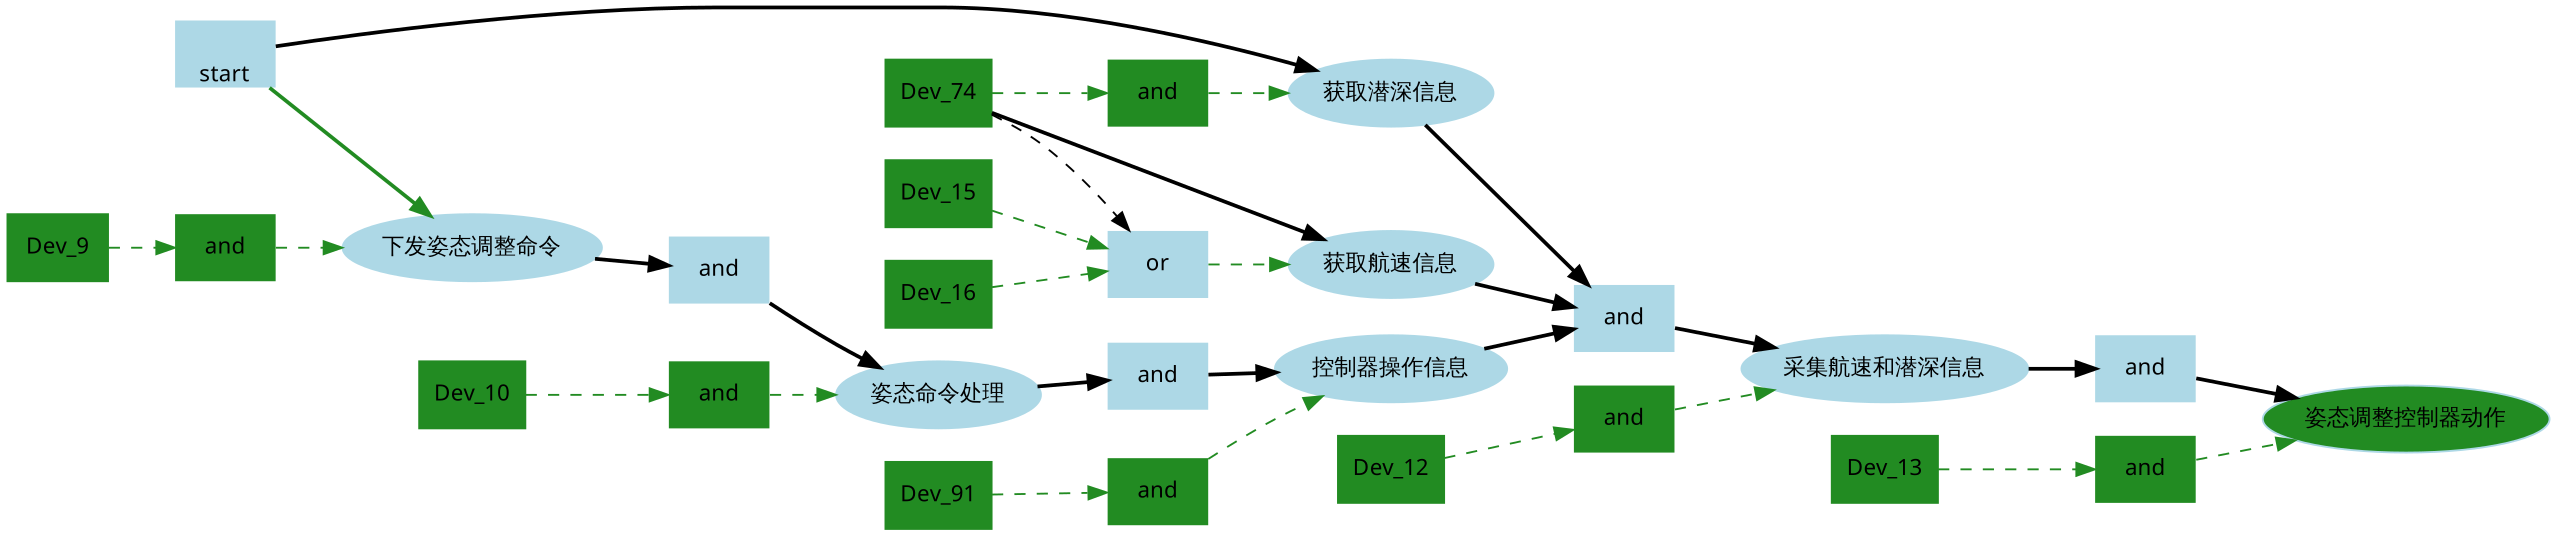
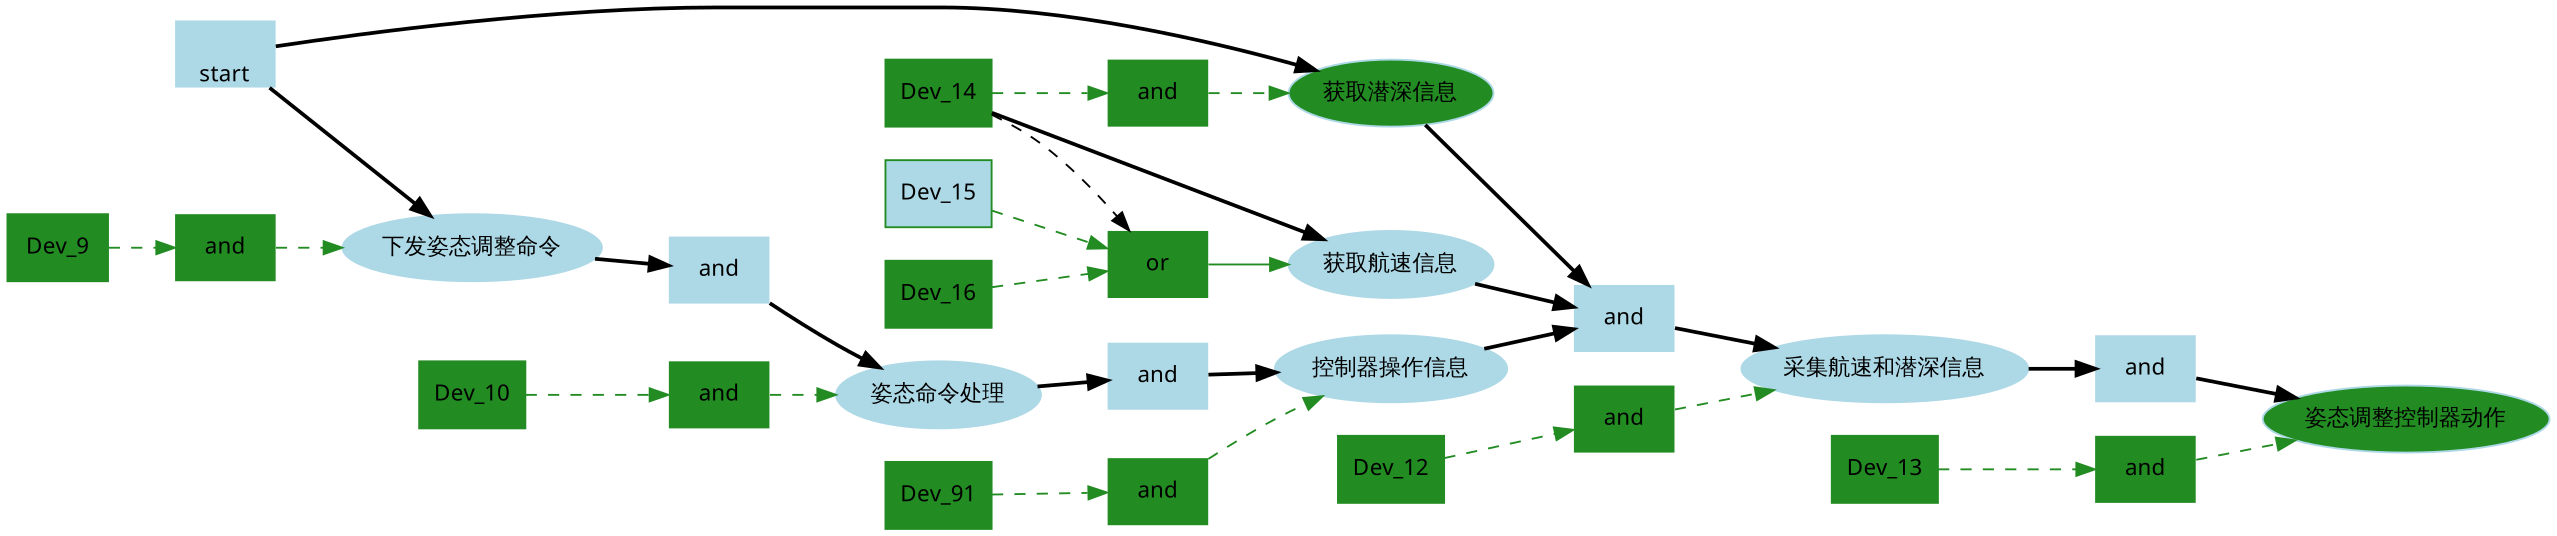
  digraph {
    rankdir=LR
    node [color=forestgreen fontname=FangSong fontsize=12 shape=none style=filled]
    edge [color=forestgreen fontname=FangSong fontsize=12 penwidth=1 style=dashed]
    start [color=lightblue labelloc=b]
    n2 [color=lightblue label="下发姿态调整命令" shape=ellipse]
-   n3 [color=lightblue label="获取潜深信息" shape=ellipse]
+   n3 [color=lightblue label="获取潜深信息" shape=ellipse fillcolor=forestgreen]
    n4 [color=lightblue label=and]
    n5 [color=lightblue label=and]
    n6 [color=lightblue label="获取航速信息" shape=ellipse]
    n7 [color=lightblue label="姿态命令处理" shape=ellipse]
    n8 [label=and]
    Dev_9 [shape=box]
    n10 [color=lightblue label=and]
    n11 [color=lightblue label="控制器操作信息" shape=ellipse]
    n12 [label=and]
    Dev_10 [shape=box]
    n14 [color=lightblue label="采集航速和潜深信息" shape=ellipse]
    n15 [label=and]
    n16 [label=Dev_91 shape=box]
    n17 [color=lightblue label=and]
    n18 [color=lightblue fillcolor=forestgreen label="姿态调整控制器动作" shape=ellipse]
    n19 [label=and]
    Dev_12 [shape=box]
    n21 [label=and]
-   Dev_14 [shape=box label=Dev_74]
-   n23 [label=or fillcolor=lightblue]
-   Dev_15 [shape=box]
+   Dev_14 [shape=box]
+   n23 [label=or]
+   Dev_15 [shape=box fillcolor=lightblue]
    Dev_16 [shape=box]
    n26 [label=and]
    Dev_13 [shape=box]
-   start -> n2 [fontname="Microsoft Yahei" penwidth=2 style=bold]
+   start -> n2 [color=black fontname="Microsoft Yahei" penwidth=2 style=bold]
    start -> n3 [color=black fontname="Microsoft Yahei" penwidth=2 style=bold]
    n2 -> n4 [color=black fontname="Microsoft Yahei" penwidth=2 style=bold]
    n3 -> n5 [color=black fontname="Microsoft Yahei" penwidth=2 style=bold]
    n4 -> n7 [color=black fontname="Microsoft Yahei" penwidth=2 style=bold]
    n5 -> n14 [color=black fontname="Microsoft Yahei" penwidth=2 style=bold]
    n6 -> n5 [color=black fontname="Microsoft Yahei" penwidth=2 style=bold]
    n7 -> n10 [color=black fontname="Microsoft Yahei" penwidth=2 style=bold]
    n8 -> n2
    Dev_9 -> n8
    n10 -> n11 [color=black fontname="Microsoft Yahei" penwidth=2 style=bold]
    n11 -> n5 [color=black fontname="Microsoft Yahei" penwidth=2 style=bold]
    n12 -> n7
    Dev_10 -> n12
    n14 -> n17 [color=black fontname="Microsoft Yahei" penwidth=2 style=bold]
    n15 -> n11
    n16 -> n15
    n17 -> n18 [color=black fontname="Microsoft Yahei" penwidth=2 style=bold]
    n19 -> n14
    Dev_12 -> n19
    n21 -> n3
    Dev_14 -> n6 [color=black fontname="Microsoft Yahei" penwidth=2 style=bold]
    Dev_14 -> n21
    Dev_14 -> n23 [color=black]
-   n23 -> n6
+   n23 -> n6 [style=bold]
    Dev_15 -> n23
    Dev_16 -> n23
    n26 -> n18
    Dev_13 -> n26
  }
